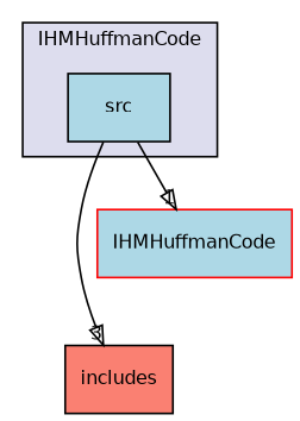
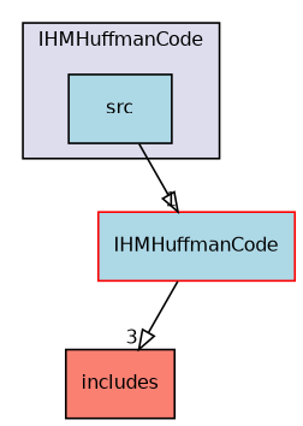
  digraph {
    compound=true
    node [fillcolor=lightblue fontname=Helvetica fontsize=10 shape=box style=filled]
    edge [arrowhead=onormal labeldistance=1.5 labelfontname=Helvetica labelfontsize=10 style=solid]
    n1 [label=src pencolor=black]
    n2 [fillcolor=salmon label=includes]
    n3 [color=red label=IHMHuffmanCode]
    subgraph cluster_1 {
      bgcolor="#ddddee"
      fontname=Helvetica
      fontsize=10
      label=IHMHuffmanCode
      pencolor=black
      n1
    }
-   n1 -> n2 [headlabel=3]
+   n3 -> n2 [headlabel=3]
    n1 -> n3 [headlabel=1]
  }
